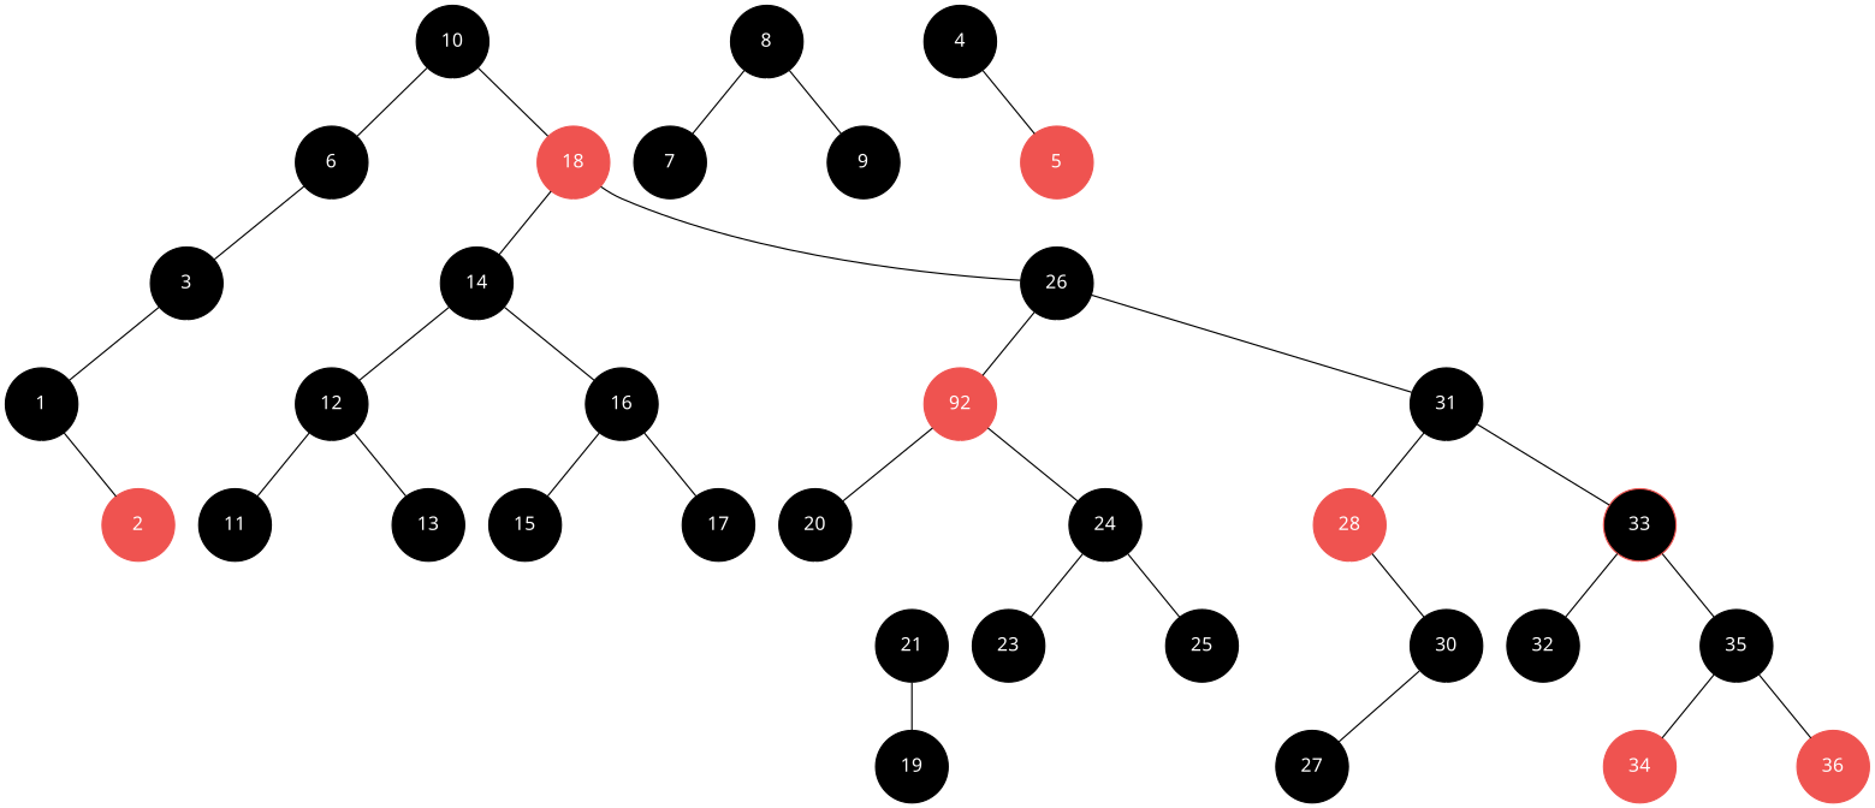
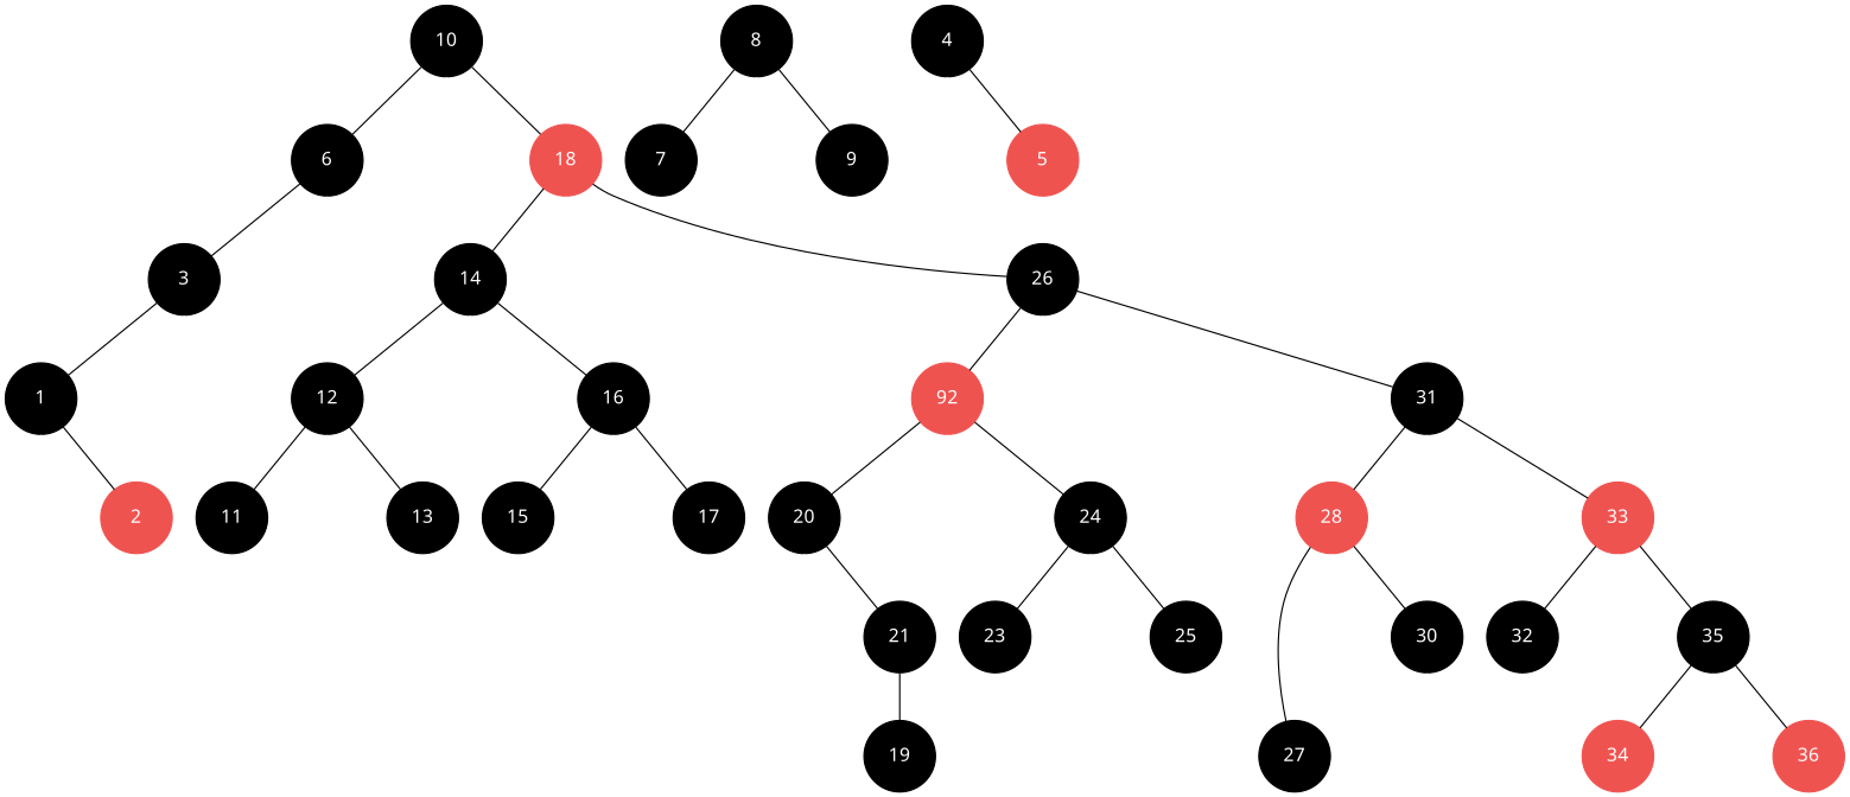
  digraph {
    fontname=InputMono
    node [color=black fixedsize=true fontcolor=white fontname=InputMono shape=circle style=filled]
    edge [arrowhead=none color=black style=filled weight=10]
    10 [height=0.75 width=0.75]
    6 [height=0.75 width=0.75]
    "[10" [color=white height=0.75 width=0.75]
    18 [color="#ef5350" height=0.75 width=0.75]
    3 [height=0.75 width=0.75]
    "[6" [color=white height=0.75 width=0.75]
    14 [height=0.75 width=0.75]
    "[18" [color=white height=0.75 width=0.75]
    26 [height=0.75 width=0.75]
    1 [height=0.75 width=0.75]
    "[3" [color=white height=0.75 width=0.75]
    8 [height=0.75 width=0.75]
    7 [height=0.75 width=0.75]
    "[8" [color=white height=0.75 width=0.75]
    9 [height=0.75 width=0.75]
    12 [height=0.75 width=0.75]
    "[14" [color=white height=0.75 width=0.75]
    16 [height=0.75 width=0.75]
    n19 [color="#ef5350" height=0.75 label=92 width=0.75]
    "[26" [color=white height=0.75 width=0.75]
    31 [height=0.75 width=0.75]
    11 [height=0.75 width=0.75]
    "[12" [color=white height=0.75 width=0.75]
    13 [height=0.75 width=0.75]
    15 [height=0.75 width=0.75]
    "[16" [color=white height=0.75 width=0.75]
    17 [height=0.75 width=0.75]
    20 [height=0.75 width=0.75]
    "[22" [color=white height=0.75 width=0.75]
    24 [height=0.75 width=0.75]
    28 [color="#ef5350" height=0.75 width=0.75]
    "[31" [color=white height=0.75 width=0.75]
-   33 [color="#ef5350" height=0.75 width=0.75 fillcolor=black]
+   33 [color="#ef5350" height=0.75 width=0.75]
    "[20" [color=white height=0.75 width=0.75]
    21 [height=0.75 width=0.75]
    23 [height=0.75 width=0.75]
    "[24" [color=white height=0.75 width=0.75]
    25 [height=0.75 width=0.75]
    27 [height=0.75 width=0.75]
    "[28" [color=white height=0.75 width=0.75]
    30 [height=0.75 width=0.75]
    32 [height=0.75 width=0.75]
    "[33" [color=white height=0.75 width=0.75]
    35 [height=0.75 width=0.75]
    "]30" [color=white height=0.75 width=0.75]
    34 [color="#ef5350" height=0.75 width=0.75]
    "[35" [color=white height=0.75 width=0.75]
    36 [color="#ef5350" height=0.75 width=0.75]
    19 [height=0.75 width=0.75]
    "[1" [color=white height=0.75 width=0.75]
    2 [color="#ef5350" height=0.75 width=0.75]
    4 [height=0.75 width=0.75]
    "|4" [color=white height=0.75 width=0.75]
    5 [color="#ef5350" height=0.75 width=0.75]
    10 -> 6
    10 -> "[10" [color=white weight=100]
    10 -> 18
    6 -> 3
    6 -> "[6" [color=white weight=100]
    18 -> 14
    18 -> "[18" [color=white weight=100]
    18 -> 26
    3 -> 1
    3 -> "[3" [color=white weight=100]
    14 -> 12
    14 -> "[14" [color=white weight=100]
    14 -> 16
    26 -> n19
    26 -> "[26" [color=white weight=100]
    26 -> 31
    1 -> "[1" [color=white weight=100]
    1 -> 2
    8 -> 7
    8 -> "[8" [color=white weight=100]
    8 -> 9
    12 -> 11
    12 -> "[12" [color=white weight=100]
    12 -> 13
    16 -> 15
    16 -> "[16" [color=white weight=100]
    16 -> 17
    n19 -> 20
    n19 -> "[22" [color=white weight=100]
    n19 -> 24
    31 -> 28
    31 -> "[31" [color=white weight=100]
    31 -> 33
    20 -> "[20" [color=white weight=100]
+   20 -> 21
    24 -> 23
    24 -> "[24" [color=white weight=100]
    24 -> 25
-   30 -> 27
+   28 -> 27
    28 -> "[28" [color=white weight=100]
    28 -> 30
    33 -> 32
    33 -> "[33" [color=white weight=100]
    33 -> 35
    21 -> 19
    30 -> "]30" [color=white weight=100]
    35 -> 34
    35 -> "[35" [color=white weight=100]
    35 -> 36
    4 -> "|4" [color=white weight=100]
    4 -> 5
  }
